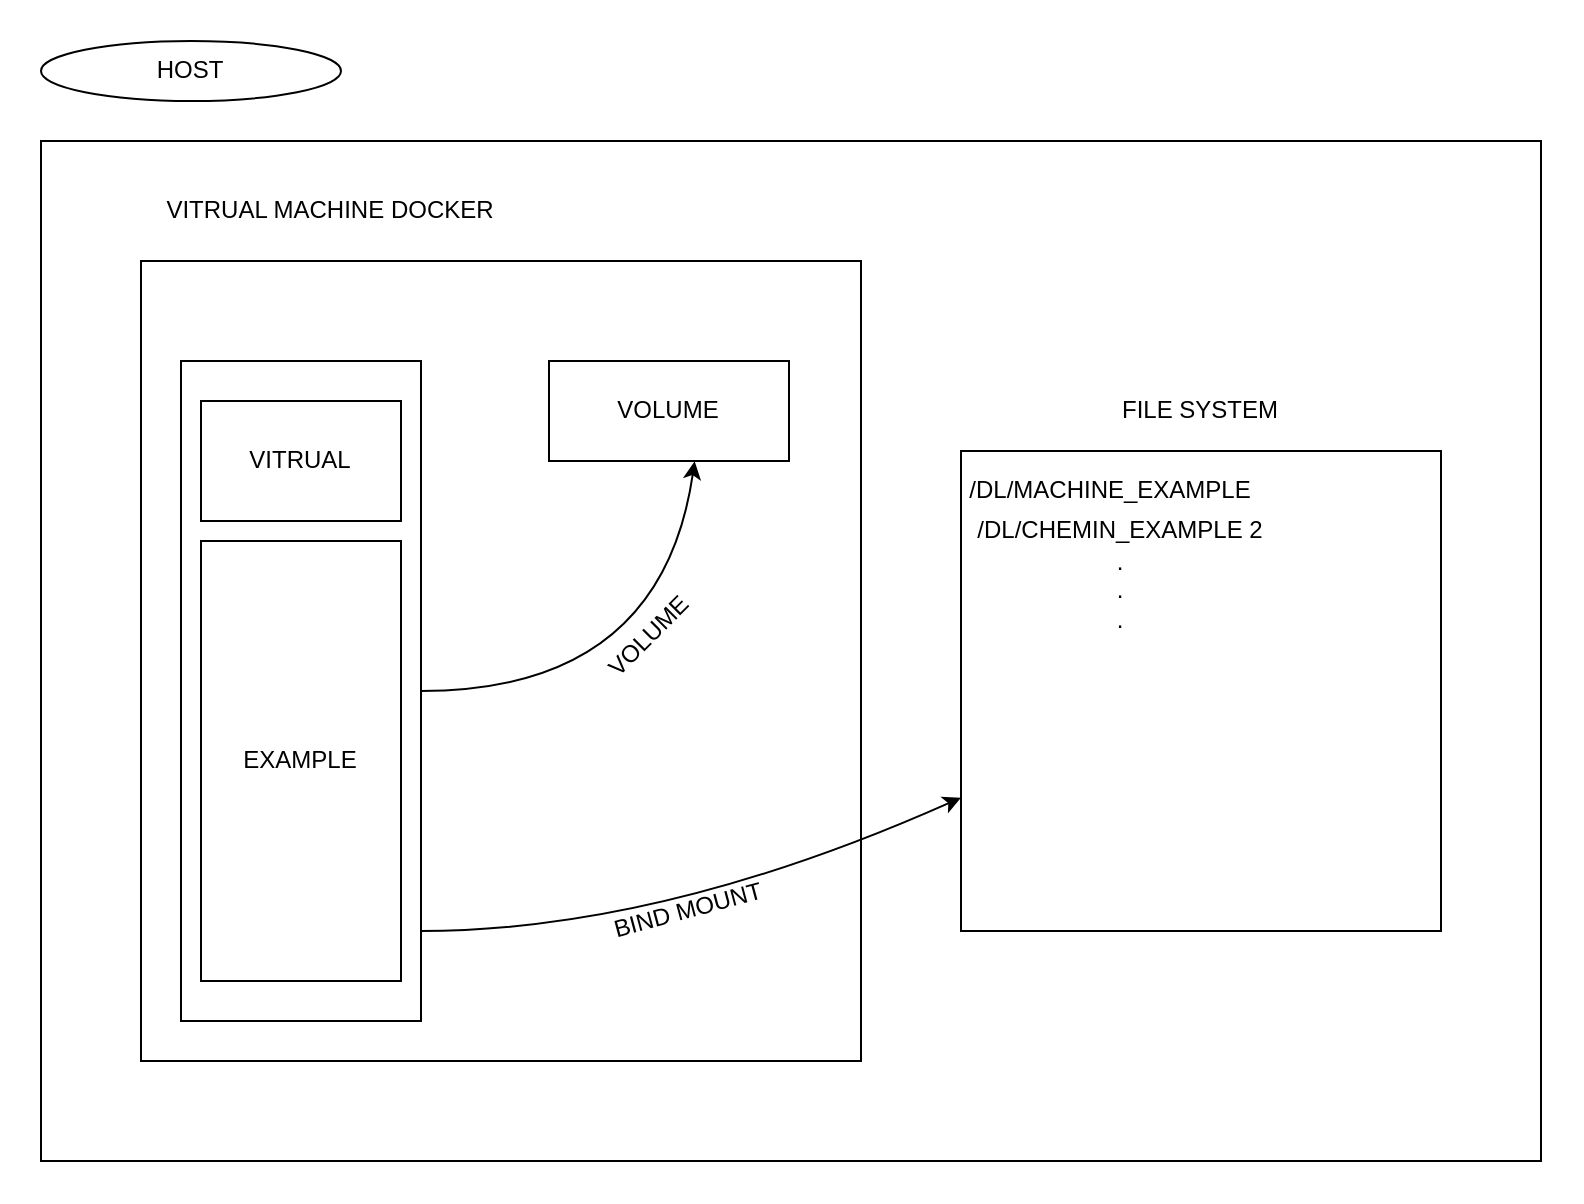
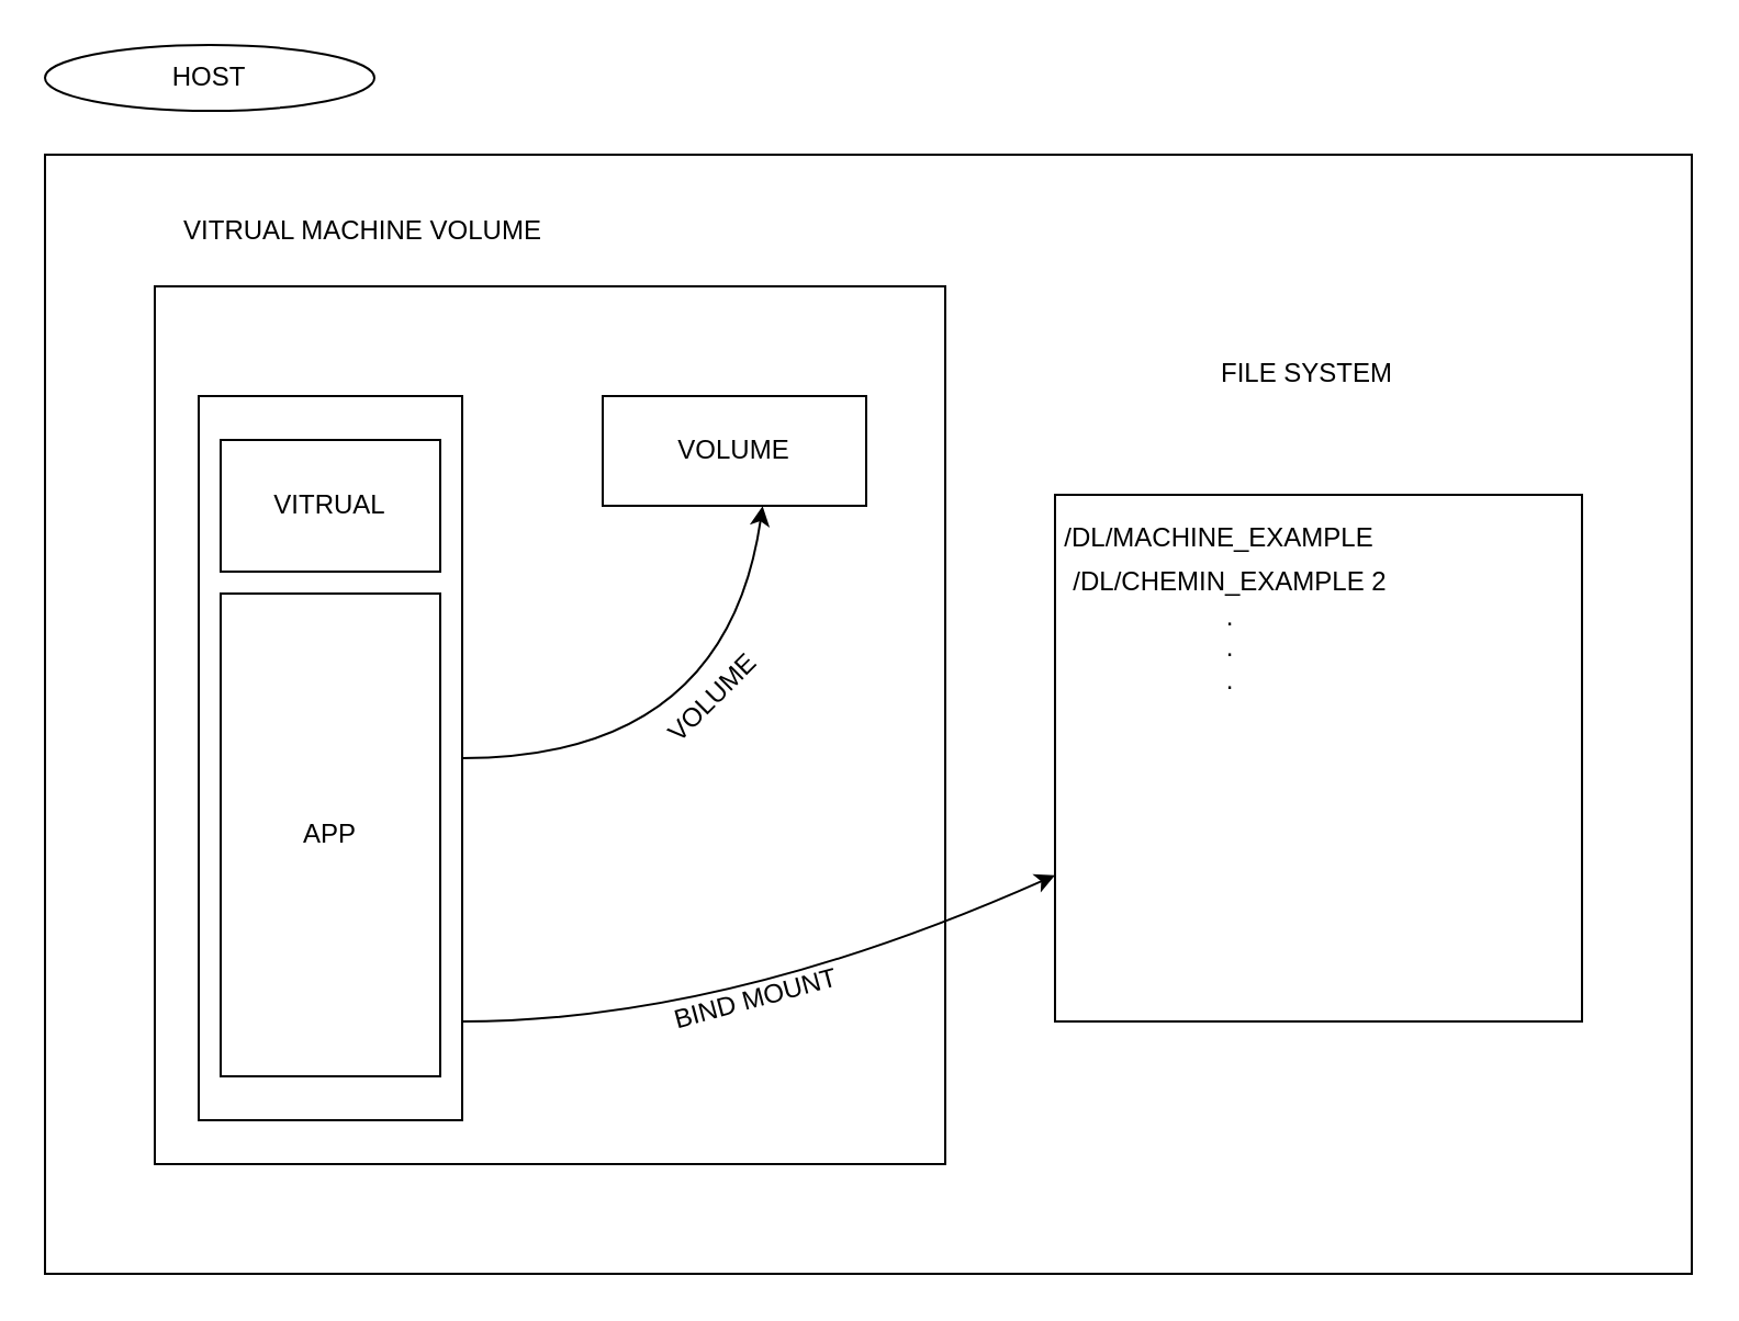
  <mxCell id="0" />
  <mxCell id="1" parent="0" />
  <mxCell id="2" value="" style="rounded=0;whiteSpace=wrap;html=1;" vertex="1" parent="1"><mxGeometry x="20" y="70" width="750" height="510" as="geometry" /></mxCell>
  <mxCell id="3" value="HOST" style="ellipse;whiteSpace=wrap;html=1;" vertex="1" parent="1"><mxGeometry x="20" y="20" width="150" height="30" as="geometry" /></mxCell>
  <mxCell id="4" value="" style="rounded=0;whiteSpace=wrap;html=1;" vertex="1" parent="1"><mxGeometry x="70" y="130" width="360" height="400" as="geometry" /></mxCell>
  <mxCell id="5" value="VOLUME" style="rounded=0;whiteSpace=wrap;html=1;" vertex="1" parent="1"><mxGeometry x="274" y="180" width="120" height="50" as="geometry" /></mxCell>
- <mxCell id="6" value="VITRUAL MACHINE DOCKER" style="text;html=1;strokeColor=none;fillColor=none;align=center;verticalAlign=middle;whiteSpace=wrap;rounded=0;" vertex="1" parent="1"><mxGeometry x="70" y="90" width="190" height="30" as="geometry" /></mxCell>
+ <mxCell id="6" value="VITRUAL MACHINE VOLUME" style="text;html=1;strokeColor=none;fillColor=none;align=center;verticalAlign=middle;whiteSpace=wrap;rounded=0;" vertex="1" parent="1"><mxGeometry x="70" y="90" width="190" height="30" as="geometry" /></mxCell>
  <mxCell id="7" value="" style="rounded=0;whiteSpace=wrap;html=1;" vertex="1" parent="1"><mxGeometry x="90" y="180" width="120" height="330" as="geometry" /></mxCell>
  <mxCell id="8" value="VITRUAL" style="rounded=0;whiteSpace=wrap;html=1;" vertex="1" parent="1"><mxGeometry x="100" y="200" width="100" height="60" as="geometry" /></mxCell>
- <mxCell id="9" value="EXAMPLE" style="rounded=0;whiteSpace=wrap;html=1;" vertex="1" parent="1"><mxGeometry x="100" y="270" width="100" height="220" as="geometry" /></mxCell>
+ <mxCell id="9" value="APP" style="rounded=0;whiteSpace=wrap;html=1;" vertex="1" parent="1"><mxGeometry x="100" y="270" width="100" height="220" as="geometry" /></mxCell>
  <mxCell id="10" value="" style="curved=1;endArrow=classic;html=1;rounded=0;entryX=0.607;entryY=1.003;entryDx=0;entryDy=0;entryPerimeter=0;" edge="1" parent="1" source="7" target="5"><mxGeometry width="50" height="50" relative="1" as="geometry"><mxPoint x="490" y="370" as="sourcePoint" /><mxPoint x="540" y="320" as="targetPoint" /><Array as="points"><mxPoint x="330" y="345" /></Array></mxGeometry></mxCell>
  <mxCell id="11" value="" style="curved=1;endArrow=classic;html=1;rounded=0;" edge="1" parent="1" target="12"><mxGeometry width="50" height="50" relative="1" as="geometry"><mxPoint x="210" y="465" as="sourcePoint" /><mxPoint x="347" y="350" as="targetPoint" /><Array as="points"><mxPoint x="330" y="465" /></Array></mxGeometry></mxCell>
  <mxCell id="12" value="" style="rounded=0;whiteSpace=wrap;html=1;" vertex="1" parent="1"><mxGeometry x="480" y="225" width="240" height="240" as="geometry" /></mxCell>
- <mxCell id="13" value="FILE SYSTEM" style="text;html=1;strokeColor=none;fillColor=none;align=center;verticalAlign=middle;whiteSpace=wrap;rounded=0;" vertex="1" parent="1"><mxGeometry x="505" y="190" width="190" height="30" as="geometry" /></mxCell>
+ <mxCell id="13" value="FILE SYSTEM" style="text;html=1;strokeColor=none;fillColor=none;align=center;verticalAlign=middle;whiteSpace=wrap;rounded=0;" vertex="1" parent="1"><mxGeometry x="500" y="155" width="190" height="30" as="geometry" /></mxCell>
  <mxCell id="14" value="/DL/MACHINE_EXAMPLE" style="text;html=1;strokeColor=none;fillColor=none;align=center;verticalAlign=middle;whiteSpace=wrap;rounded=0;" vertex="1" parent="1"><mxGeometry x="460" y="230" width="190" height="30" as="geometry" /></mxCell>
  <mxCell id="15" value="/DL/CHEMIN_EXAMPLE 2&lt;br&gt;" style="text;html=1;strokeColor=none;fillColor=none;align=center;verticalAlign=middle;whiteSpace=wrap;rounded=0;" vertex="1" parent="1"><mxGeometry x="460" y="250" width="200" height="30" as="geometry" /></mxCell>
  <mxCell id="16" value=".&lt;br&gt;.&lt;br&gt;." style="text;html=1;strokeColor=none;fillColor=none;align=center;verticalAlign=middle;whiteSpace=wrap;rounded=0;" vertex="1" parent="1"><mxGeometry x="460" y="280" width="200" height="30" as="geometry" /></mxCell>
  <mxCell id="17" value="BIND MOUNT" style="text;html=1;strokeColor=none;fillColor=none;align=center;verticalAlign=middle;whiteSpace=wrap;rounded=0;rotation=-15;" vertex="1" parent="1"><mxGeometry x="274" y="440" width="140" height="30" as="geometry" /></mxCell>
  <mxCell id="18" value="VOLUME" style="text;html=1;strokeColor=none;fillColor=none;align=center;verticalAlign=middle;whiteSpace=wrap;rounded=0;rotation=-45;" vertex="1" parent="1"><mxGeometry x="254" y="300" width="140" height="35" as="geometry" /></mxCell>
